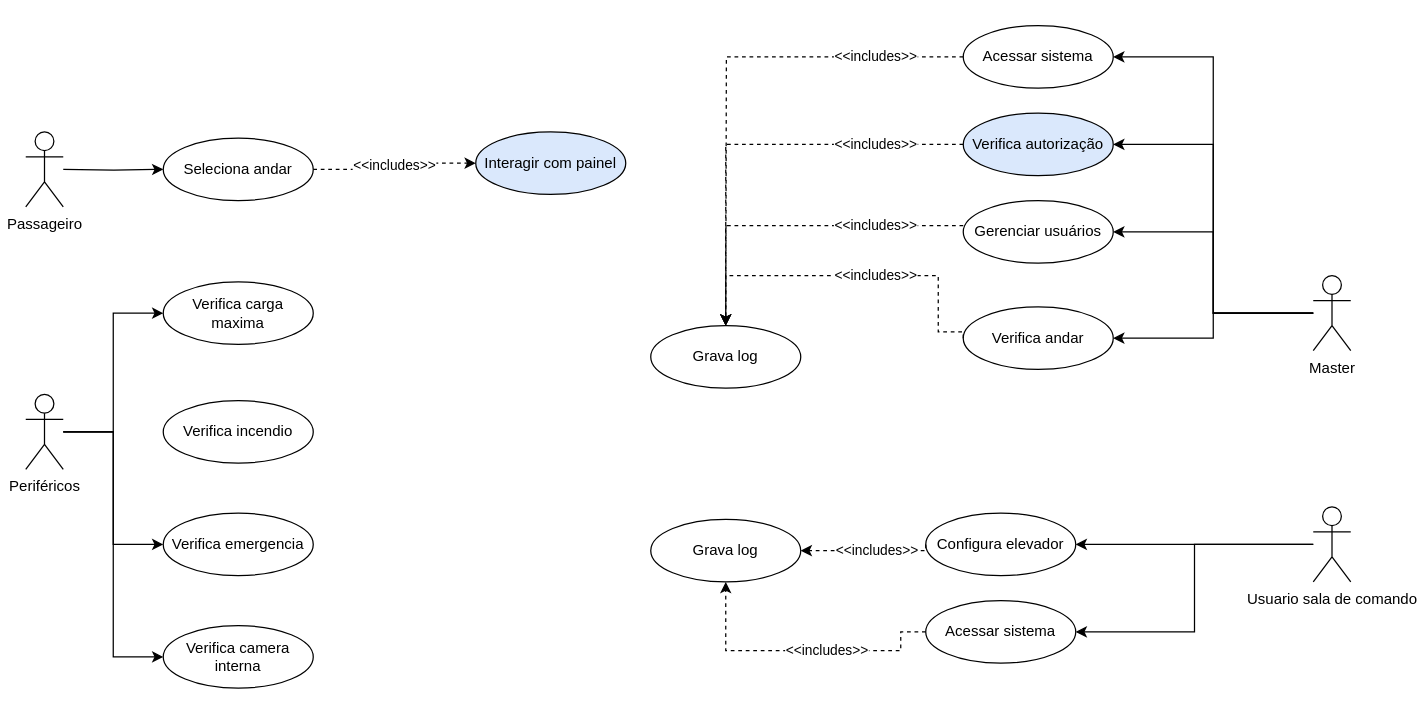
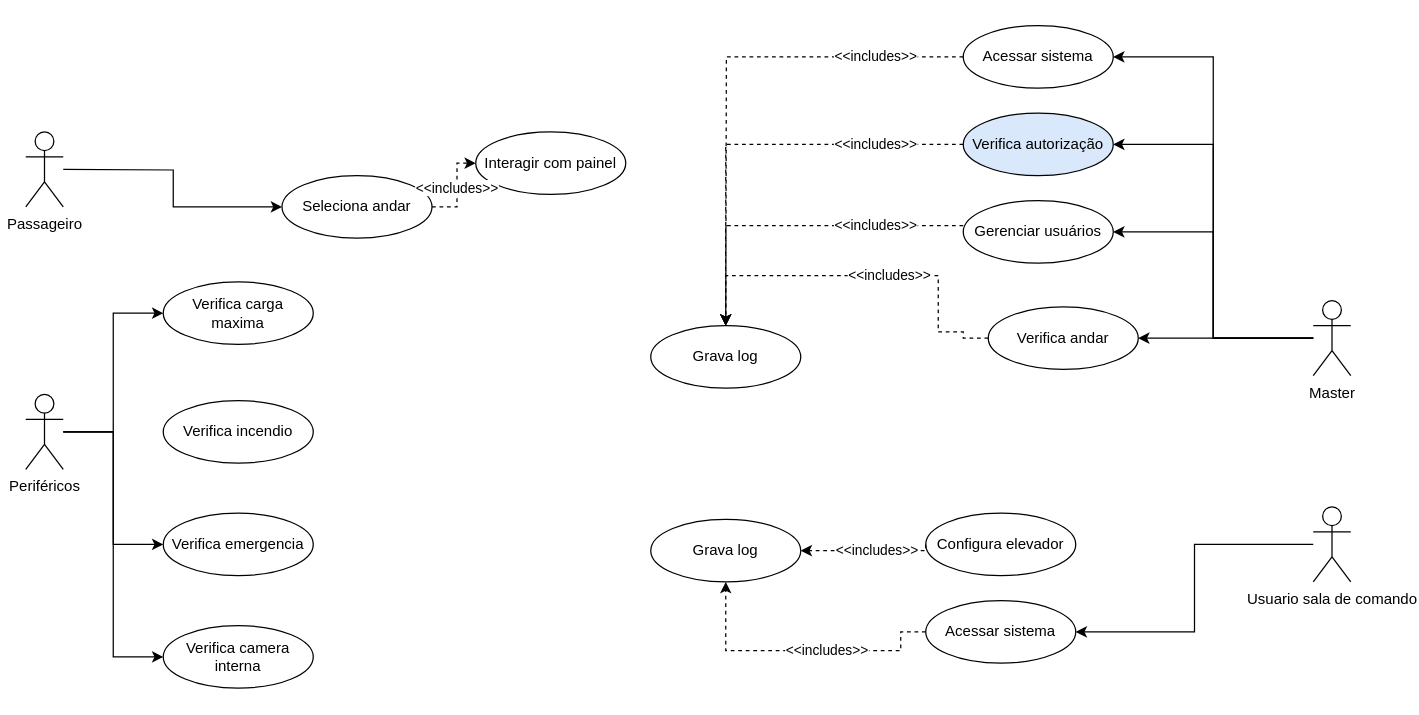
  <mxCell id="0" />
  <mxCell id="1" parent="0" />
  <mxCell id="2" style="edgeStyle=orthogonalEdgeStyle;rounded=0;orthogonalLoop=1;jettySize=auto;html=1;entryX=0;entryY=0.5;entryDx=0;entryDy=0;" parent="1" target="9" edge="1"><mxGeometry relative="1" as="geometry"><mxPoint x="130" y="135" as="targetPoint" /><mxPoint x="50" y="135" as="sourcePoint" /></mxGeometry></mxCell>
  <mxCell id="3" value="Passageiro" style="shape=umlActor;verticalLabelPosition=bottom;verticalAlign=top;html=1;outlineConnect=0;" parent="1" vertex="1"><mxGeometry x="20" y="105" width="30" height="60" as="geometry" /></mxCell>
  <mxCell id="4" style="edgeStyle=orthogonalEdgeStyle;shape=connector;rounded=0;orthogonalLoop=1;jettySize=auto;html=1;entryX=1;entryY=0.5;entryDx=0;entryDy=0;labelBackgroundColor=default;strokeColor=default;fontFamily=Helvetica;fontSize=11;fontColor=default;endArrow=classic;" parent="1" source="8" target="10" edge="1"><mxGeometry relative="1" as="geometry" /></mxCell>
  <mxCell id="5" style="edgeStyle=orthogonalEdgeStyle;shape=connector;rounded=0;orthogonalLoop=1;jettySize=auto;html=1;entryX=1;entryY=0.5;entryDx=0;entryDy=0;labelBackgroundColor=default;strokeColor=default;fontFamily=Helvetica;fontSize=11;fontColor=default;endArrow=classic;" parent="1" source="8" target="15" edge="1"><mxGeometry relative="1" as="geometry" /></mxCell>
  <mxCell id="6" style="edgeStyle=orthogonalEdgeStyle;shape=connector;rounded=0;orthogonalLoop=1;jettySize=auto;html=1;entryX=1;entryY=0.5;entryDx=0;entryDy=0;labelBackgroundColor=default;strokeColor=default;fontFamily=Helvetica;fontSize=11;fontColor=default;endArrow=classic;" parent="1" source="8" target="20" edge="1"><mxGeometry relative="1" as="geometry" /></mxCell>
  <mxCell id="7" style="edgeStyle=orthogonalEdgeStyle;rounded=0;orthogonalLoop=1;jettySize=auto;html=1;entryX=1;entryY=0.5;entryDx=0;entryDy=0;" edge="1" parent="1" source="8" target="32"><mxGeometry relative="1" as="geometry" /></mxCell>
- <mxCell id="8" value="Master" style="shape=umlActor;verticalLabelPosition=bottom;verticalAlign=top;html=1;outlineConnect=0;" parent="1" vertex="1"><mxGeometry x="1050" y="220" width="30" height="60" as="geometry" /></mxCell>
- <mxCell id="9" value="Seleciona andar" style="ellipse;whiteSpace=wrap;html=1;" parent="1" vertex="1"><mxGeometry x="130" y="110" width="120" height="50" as="geometry" /></mxCell>
+ <mxCell id="8" value="Master" style="shape=umlActor;verticalLabelPosition=bottom;verticalAlign=top;html=1;outlineConnect=0;" parent="1" vertex="1"><mxGeometry x="1050" y="240" width="30" height="60" as="geometry" /></mxCell>
+ <mxCell id="9" value="Seleciona andar" style="ellipse;whiteSpace=wrap;html=1;" parent="1" vertex="1"><mxGeometry x="225" y="140" width="120" height="50" as="geometry" /></mxCell>
  <mxCell id="10" value="Verifica autorização" style="ellipse;whiteSpace=wrap;html=1;fillColor=#dae8fc;" parent="1" vertex="1"><mxGeometry x="770" y="90" width="120" height="50" as="geometry" /></mxCell>
  <mxCell id="11" value="Grava log" style="ellipse;whiteSpace=wrap;html=1;" parent="1" vertex="1"><mxGeometry x="520" y="260" width="120" height="50" as="geometry" /></mxCell>
- <mxCell id="12" style="edgeStyle=orthogonalEdgeStyle;rounded=0;orthogonalLoop=1;jettySize=auto;html=1;entryX=1;entryY=0.5;entryDx=0;entryDy=0;" edge="1" parent="1" source="14" target="26"><mxGeometry relative="1" as="geometry" /></mxCell>
  <mxCell id="13" style="edgeStyle=orthogonalEdgeStyle;rounded=0;orthogonalLoop=1;jettySize=auto;html=1;entryX=1;entryY=0.5;entryDx=0;entryDy=0;" edge="1" parent="1" source="14" target="34"><mxGeometry relative="1" as="geometry" /></mxCell>
  <mxCell id="14" value="Usuario sala de comando" style="shape=umlActor;verticalLabelPosition=bottom;verticalAlign=top;html=1;outlineConnect=0;" parent="1" vertex="1"><mxGeometry x="1050" y="405" width="30" height="60" as="geometry" /></mxCell>
  <mxCell id="15" value="Gerenciar usuários" style="ellipse;whiteSpace=wrap;html=1;" parent="1" vertex="1"><mxGeometry x="770" y="160" width="120" height="50" as="geometry" /></mxCell>
- <mxCell id="16" value="Interagir com painel" style="ellipse;whiteSpace=wrap;html=1;fillColor=#dae8fc;" parent="1" vertex="1"><mxGeometry x="380" y="105" width="120" height="50" as="geometry" /></mxCell>
+ <mxCell id="16" value="Interagir com painel" style="ellipse;whiteSpace=wrap;html=1;" parent="1" vertex="1"><mxGeometry x="380" y="105" width="120" height="50" as="geometry" /></mxCell>
  <mxCell id="17" value="&amp;lt;&amp;lt;includes&amp;gt;&amp;gt;" style="edgeStyle=orthogonalEdgeStyle;rounded=0;orthogonalLoop=1;jettySize=auto;html=1;dashed=1;exitX=1;exitY=0.5;exitDx=0;exitDy=0;entryX=0;entryY=0.5;entryDx=0;entryDy=0;" parent="1" source="9" target="16" edge="1"><mxGeometry relative="1" as="geometry"><mxPoint x="190" y="160" as="sourcePoint" /><mxPoint x="300" y="120" as="targetPoint" /></mxGeometry></mxCell>
  <mxCell id="18" value="&amp;lt;&amp;lt;includes&amp;gt;&amp;gt;" style="edgeStyle=orthogonalEdgeStyle;rounded=0;orthogonalLoop=1;jettySize=auto;html=1;dashed=1;exitX=0;exitY=0.5;exitDx=0;exitDy=0;entryX=0.5;entryY=0;entryDx=0;entryDy=0;" parent="1" source="10" target="11" edge="1"><mxGeometry x="-0.582" relative="1" as="geometry"><mxPoint x="819.5" as="sourcePoint" y="-120" /><mxPoint x="819.5" y="-220" as="targetPoint" /><mxPoint as="offset" /></mxGeometry></mxCell>
  <mxCell id="19" value="&amp;lt;&amp;lt;includes&amp;gt;&amp;gt;" style="edgeStyle=orthogonalEdgeStyle;rounded=0;orthogonalLoop=1;jettySize=auto;html=1;dashed=1;exitX=0;exitY=0.4;exitDx=0;exitDy=0;entryX=0.5;entryY=0;entryDx=0;entryDy=0;exitPerimeter=0;" parent="1" source="15" target="11" edge="1"><mxGeometry x="-0.481" relative="1" as="geometry"><mxPoint x="750" y="-25" as="sourcePoint" /><mxPoint x="510" y="100" as="targetPoint" /><mxPoint as="offset" /></mxGeometry></mxCell>
- <mxCell id="20" value="Verifica andar" style="ellipse;whiteSpace=wrap;html=1;" parent="1" vertex="1"><mxGeometry x="770" y="245" width="120" height="50" as="geometry" /></mxCell>
+ <mxCell id="20" value="Verifica andar" style="ellipse;whiteSpace=wrap;html=1;" parent="1" vertex="1"><mxGeometry x="790" y="245" width="120" height="50" as="geometry" /></mxCell>
  <mxCell id="21" value="&amp;lt;&amp;lt;includes&amp;gt;&amp;gt;" style="edgeStyle=orthogonalEdgeStyle;rounded=0;orthogonalLoop=1;jettySize=auto;html=1;dashed=1;exitX=0;exitY=0.5;exitDx=0;exitDy=0;entryX=0.5;entryY=0;entryDx=0;entryDy=0;" parent="1" source="20" target="11" edge="1"><mxGeometry x="-0.143" relative="1" as="geometry"><mxPoint x="750" y="305" as="sourcePoint" /><mxPoint x="510" y="345" as="targetPoint" /><Array as="points"><mxPoint x="770" y="265" /><mxPoint x="750" y="265" /><mxPoint x="750" y="220" /><mxPoint x="580" y="220" /></Array><mxPoint as="offset" /></mxGeometry></mxCell>
  <mxCell id="22" style="edgeStyle=orthogonalEdgeStyle;rounded=0;orthogonalLoop=1;jettySize=auto;html=1;entryX=0;entryY=0.5;entryDx=0;entryDy=0;" edge="1" parent="1" source="25" target="29"><mxGeometry relative="1" as="geometry"><Array as="points"><mxPoint x="90" y="345" /><mxPoint x="90" y="435" /></Array></mxGeometry></mxCell>
  <mxCell id="23" style="edgeStyle=orthogonalEdgeStyle;rounded=0;orthogonalLoop=1;jettySize=auto;html=1;entryX=0;entryY=0.5;entryDx=0;entryDy=0;" edge="1" parent="1" source="25" target="27"><mxGeometry relative="1" as="geometry" /></mxCell>
  <mxCell id="24" style="edgeStyle=orthogonalEdgeStyle;rounded=0;orthogonalLoop=1;jettySize=auto;html=1;entryX=0;entryY=0.5;entryDx=0;entryDy=0;" edge="1" parent="1" source="25" target="36"><mxGeometry relative="1" as="geometry" /></mxCell>
  <mxCell id="25" value="Periféricos" style="shape=umlActor;verticalLabelPosition=bottom;verticalAlign=top;html=1;outlineConnect=0;" vertex="1" parent="1"><mxGeometry x="20" y="315" width="30" height="60" as="geometry" /></mxCell>
  <mxCell id="26" value="Configura elevador" style="ellipse;whiteSpace=wrap;html=1;" vertex="1" parent="1"><mxGeometry x="740" y="410" width="120" height="50" as="geometry" /></mxCell>
  <mxCell id="27" value="Verifica carga maxima" style="ellipse;whiteSpace=wrap;html=1;" vertex="1" parent="1"><mxGeometry x="130" y="225" width="120" height="50" as="geometry" /></mxCell>
  <mxCell id="28" value="Verifica incendio" style="ellipse;whiteSpace=wrap;html=1;" vertex="1" parent="1"><mxGeometry x="130" y="320" width="120" height="50" as="geometry" /></mxCell>
  <mxCell id="29" value="Verifica emergencia" style="ellipse;whiteSpace=wrap;html=1;" vertex="1" parent="1"><mxGeometry x="130" y="410" width="120" height="50" as="geometry" /></mxCell>
  <mxCell id="30" value="Grava log" style="ellipse;whiteSpace=wrap;html=1;" vertex="1" parent="1"><mxGeometry x="520" y="415" width="120" height="50" as="geometry" /></mxCell>
  <mxCell id="31" value="&amp;lt;&amp;lt;includes&amp;gt;&amp;gt;" style="edgeStyle=orthogonalEdgeStyle;rounded=0;orthogonalLoop=1;jettySize=auto;html=1;dashed=1;exitX=0;exitY=0.5;exitDx=0;exitDy=0;entryX=1;entryY=0.5;entryDx=0;entryDy=0;" edge="1" parent="1" source="26" target="30"><mxGeometry x="-0.187" relative="1" as="geometry"><mxPoint x="710" y="490" as="sourcePoint" /><mxPoint x="580" y="440" as="targetPoint" /><Array as="points"><mxPoint x="740" y="440" /></Array><mxPoint x="-1" as="offset" /></mxGeometry></mxCell>
  <mxCell id="32" value="Acessar sistema" style="ellipse;whiteSpace=wrap;html=1;" vertex="1" parent="1"><mxGeometry x="770" y="20" width="120" height="50" as="geometry" /></mxCell>
  <mxCell id="33" value="&amp;lt;&amp;lt;includes&amp;gt;&amp;gt;" style="edgeStyle=orthogonalEdgeStyle;rounded=0;orthogonalLoop=1;jettySize=auto;html=1;dashed=1;exitX=0;exitY=0.5;exitDx=0;exitDy=0;" edge="1" parent="1" source="32"><mxGeometry x="-0.654" relative="1" as="geometry"><mxPoint x="780" y="125" as="sourcePoint" /><mxPoint x="580" y="260" as="targetPoint" /><mxPoint as="offset" /></mxGeometry></mxCell>
  <mxCell id="34" value="Acessar sistema" style="ellipse;whiteSpace=wrap;html=1;" vertex="1" parent="1"><mxGeometry x="740" y="480" width="120" height="50" as="geometry" /></mxCell>
  <mxCell id="35" value="&amp;lt;&amp;lt;includes&amp;gt;&amp;gt;" style="edgeStyle=orthogonalEdgeStyle;rounded=0;orthogonalLoop=1;jettySize=auto;html=1;dashed=1;exitX=0;exitY=0.5;exitDx=0;exitDy=0;entryX=0.5;entryY=1;entryDx=0;entryDy=0;" edge="1" parent="1" source="34" target="30"><mxGeometry x="-0.187" relative="1" as="geometry"><mxPoint x="750" y="445" as="sourcePoint" /><mxPoint x="650" y="450" as="targetPoint" /><Array as="points"><mxPoint x="720" y="505" /><mxPoint x="720" y="520" /><mxPoint x="580" y="520" /></Array><mxPoint x="-1" as="offset" /></mxGeometry></mxCell>
  <mxCell id="36" value="Verifica camera interna" style="ellipse;whiteSpace=wrap;html=1;" vertex="1" parent="1"><mxGeometry x="130" y="500" width="120" height="50" as="geometry" /></mxCell>
